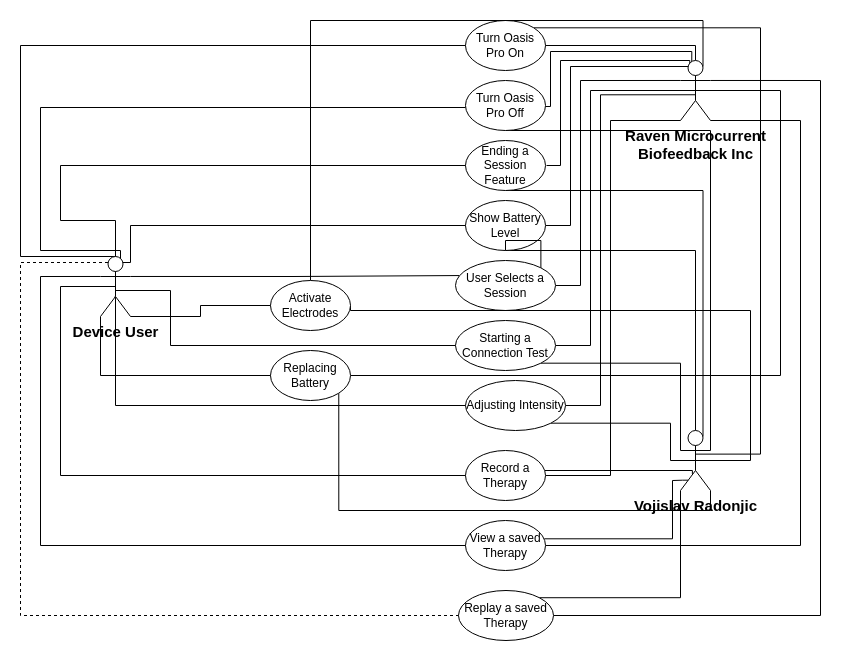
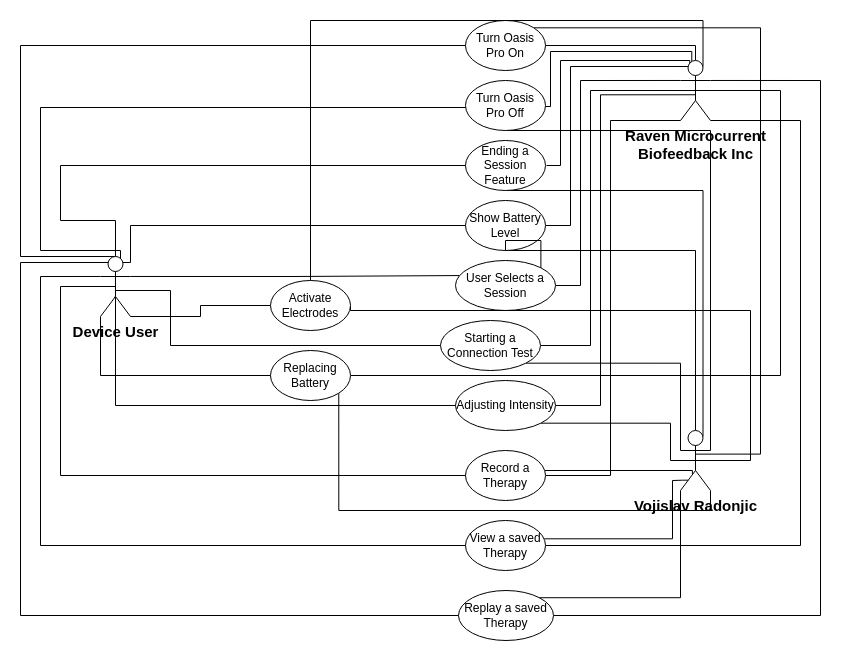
  <mxCell id="0" />
  <mxCell id="1" parent="0" />
  <mxCell id="2" style="edgeStyle=orthogonalEdgeStyle;rounded=0;orthogonalLoop=1;jettySize=auto;html=1;exitX=1;exitY=0;exitDx=0;exitDy=0;strokeColor=default;fontSize=15;endArrow=none;endFill=0;entryX=0.5;entryY=0.394;entryDx=0;entryDy=0;entryPerimeter=0;" edge="1" parent="1" source="3" target="50"><mxGeometry relative="1" as="geometry"><mxPoint x="760" y="445" as="targetPoint" /><Array as="points"><mxPoint x="760" y="27" /><mxPoint x="760" y="454" /></Array></mxGeometry></mxCell>
  <mxCell id="3" value="Turn Oasis Pro On" style="ellipse;whiteSpace=wrap;html=1;" vertex="1" parent="1"><mxGeometry x="465" y="20" width="80" height="50" as="geometry" /></mxCell>
  <mxCell id="4" style="edgeStyle=orthogonalEdgeStyle;rounded=0;orthogonalLoop=1;jettySize=auto;html=1;entryX=0.375;entryY=0.005;entryDx=0;entryDy=0;entryPerimeter=0;strokeColor=default;fontSize=15;endArrow=none;endFill=0;" edge="1" parent="1"><mxGeometry relative="1" as="geometry"><mxPoint x="545" y="106.006" as="sourcePoint" /><mxPoint x="691.25" y="61.3" as="targetPoint" /><Array as="points"><mxPoint x="550" y="106" /><mxPoint x="550" y="51" /><mxPoint x="691" y="51" /></Array></mxGeometry></mxCell>
  <mxCell id="5" style="edgeStyle=orthogonalEdgeStyle;rounded=0;orthogonalLoop=1;jettySize=auto;html=1;exitX=0.5;exitY=1;exitDx=0;exitDy=0;strokeColor=default;fontSize=15;endArrow=none;endFill=0;entryX=1;entryY=0.333;entryDx=0;entryDy=0;entryPerimeter=0;" edge="1" parent="1" source="6" target="50"><mxGeometry relative="1" as="geometry"><mxPoint x="750" y="315" as="targetPoint" /><Array as="points"><mxPoint x="710" y="130" /></Array></mxGeometry></mxCell>
  <mxCell id="6" value="Turn Oasis Pro Off" style="ellipse;whiteSpace=wrap;html=1;" vertex="1" parent="1"><mxGeometry x="465" y="80" width="80" height="50" as="geometry" /></mxCell>
  <mxCell id="7" style="edgeStyle=orthogonalEdgeStyle;rounded=0;orthogonalLoop=1;jettySize=auto;html=1;entryX=0.275;entryY=0.046;entryDx=0;entryDy=0;entryPerimeter=0;strokeColor=default;fontSize=15;endArrow=none;endFill=0;" edge="1" parent="1"><mxGeometry relative="1" as="geometry"><mxPoint x="546" y="165.006" as="sourcePoint" /><mxPoint x="689.25" y="62.76" as="targetPoint" /><Array as="points"><mxPoint x="560" y="165" /><mxPoint x="560" y="60" /><mxPoint x="689" y="60" /></Array></mxGeometry></mxCell>
  <mxCell id="8" style="edgeStyle=orthogonalEdgeStyle;rounded=0;orthogonalLoop=1;jettySize=auto;html=1;exitX=0.5;exitY=1;exitDx=0;exitDy=0;strokeColor=default;fontSize=15;endArrow=none;endFill=0;entryX=0.75;entryY=0.1;entryDx=0;entryDy=0;entryPerimeter=0;" edge="1" parent="1" source="9" target="50"><mxGeometry relative="1" as="geometry"><mxPoint x="730" y="425" as="targetPoint" /><Array as="points"><mxPoint x="702" y="190" /></Array></mxGeometry></mxCell>
  <mxCell id="9" value="Ending a Session Feature" style="ellipse;whiteSpace=wrap;html=1;" vertex="1" parent="1"><mxGeometry x="465" y="140" width="80" height="50" as="geometry" /></mxCell>
  <mxCell id="10" style="edgeStyle=orthogonalEdgeStyle;rounded=0;orthogonalLoop=1;jettySize=auto;html=1;entryX=0.25;entryY=0.1;entryDx=0;entryDy=0;entryPerimeter=0;strokeColor=default;fontSize=15;endArrow=none;endFill=0;" edge="1" parent="1" source="12" target="52"><mxGeometry relative="1" as="geometry"><Array as="points"><mxPoint x="570" y="225" /><mxPoint x="570" y="66" /></Array></mxGeometry></mxCell>
  <mxCell id="11" style="edgeStyle=orthogonalEdgeStyle;rounded=0;orthogonalLoop=1;jettySize=auto;html=1;exitX=0.5;exitY=1;exitDx=0;exitDy=0;entryX=0.5;entryY=0;entryDx=0;entryDy=0;entryPerimeter=0;strokeColor=default;fontSize=15;endArrow=none;endFill=0;" edge="1" parent="1" source="12" target="50"><mxGeometry relative="1" as="geometry"><Array as="points"><mxPoint x="695" y="250" /></Array></mxGeometry></mxCell>
  <mxCell id="12" value="Show Battery Level" style="ellipse;whiteSpace=wrap;html=1;" vertex="1" parent="1"><mxGeometry x="465" y="200" width="80" height="50" as="geometry" /></mxCell>
  <mxCell id="13" style="edgeStyle=orthogonalEdgeStyle;rounded=0;orthogonalLoop=1;jettySize=auto;html=1;entryX=0;entryY=0.333;entryDx=0;entryDy=0;entryPerimeter=0;strokeColor=default;fontSize=15;endArrow=none;endFill=0;" edge="1" parent="1" source="15" target="52"><mxGeometry relative="1" as="geometry"><Array as="points"><mxPoint x="580" y="285" /><mxPoint x="580" y="80" /></Array></mxGeometry></mxCell>
  <mxCell id="14" style="edgeStyle=orthogonalEdgeStyle;rounded=0;orthogonalLoop=1;jettySize=auto;html=1;exitX=1;exitY=1;exitDx=0;exitDy=0;strokeColor=default;fontSize=15;endArrow=none;endFill=0;" edge="1" parent="1" source="15" target="12"><mxGeometry relative="1" as="geometry" /></mxCell>
  <mxCell id="15" value="User Selects a Session" style="ellipse;whiteSpace=wrap;html=1;" vertex="1" parent="1"><mxGeometry x="455" y="260" width="100" height="50" as="geometry" /></mxCell>
  <mxCell id="16" style="edgeStyle=orthogonalEdgeStyle;rounded=0;orthogonalLoop=1;jettySize=auto;html=1;exitX=1;exitY=0.5;exitDx=0;exitDy=0;entryX=0.5;entryY=0.5;entryDx=0;entryDy=0;entryPerimeter=0;strokeColor=default;fontSize=15;endArrow=none;endFill=0;" edge="1" parent="1" source="18" target="52"><mxGeometry relative="1" as="geometry"><Array as="points"><mxPoint x="590" y="345" /><mxPoint x="590" y="90" /></Array></mxGeometry></mxCell>
  <mxCell id="17" style="edgeStyle=orthogonalEdgeStyle;rounded=0;orthogonalLoop=1;jettySize=auto;html=1;exitX=1;exitY=1;exitDx=0;exitDy=0;entryX=0;entryY=0.333;entryDx=0;entryDy=0;entryPerimeter=0;strokeColor=default;fontSize=15;endArrow=none;endFill=0;" edge="1" parent="1" source="18" target="50"><mxGeometry relative="1" as="geometry"><Array as="points"><mxPoint x="680" y="363" /></Array></mxGeometry></mxCell>
- <mxCell id="18" value="Starting a Connection Test" style="ellipse;whiteSpace=wrap;html=1;" vertex="1" parent="1"><mxGeometry x="455" y="320" width="100" height="50" as="geometry" /></mxCell>
+ <mxCell id="18" value="Starting a Connection Test" style="ellipse;whiteSpace=wrap;html=1;" vertex="1" parent="1"><mxGeometry x="440" y="320" width="100" height="50" as="geometry" /></mxCell>
  <mxCell id="19" style="edgeStyle=orthogonalEdgeStyle;rounded=0;orthogonalLoop=1;jettySize=auto;html=1;exitX=1;exitY=0.5;exitDx=0;exitDy=0;entryX=0.499;entryY=0.571;entryDx=0;entryDy=0;entryPerimeter=0;strokeColor=default;fontSize=15;endArrow=none;endFill=0;" edge="1" parent="1" source="21" target="52"><mxGeometry relative="1" as="geometry"><Array as="points"><mxPoint x="600" y="405" /><mxPoint x="600" y="94" /></Array></mxGeometry></mxCell>
  <mxCell id="20" style="edgeStyle=orthogonalEdgeStyle;rounded=0;orthogonalLoop=1;jettySize=auto;html=1;exitX=1;exitY=1;exitDx=0;exitDy=0;entryX=0.5;entryY=0.5;entryDx=0;entryDy=0;entryPerimeter=0;strokeColor=default;fontSize=15;endArrow=none;endFill=0;" edge="1" parent="1" source="21" target="50"><mxGeometry relative="1" as="geometry"><Array as="points"><mxPoint x="670" y="423" /><mxPoint x="670" y="460" /></Array></mxGeometry></mxCell>
- <mxCell id="21" value="Adjusting Intensity" style="ellipse;whiteSpace=wrap;html=1;" vertex="1" parent="1"><mxGeometry x="465" y="380" width="100" height="50" as="geometry" /></mxCell>
+ <mxCell id="21" value="Adjusting Intensity" style="ellipse;whiteSpace=wrap;html=1;" vertex="1" parent="1"><mxGeometry x="455" y="380" width="100" height="50" as="geometry" /></mxCell>
  <mxCell id="22" style="edgeStyle=orthogonalEdgeStyle;rounded=0;orthogonalLoop=1;jettySize=auto;html=1;entryX=0.5;entryY=0.5;entryDx=0;entryDy=0;entryPerimeter=0;strokeColor=default;fontSize=15;endArrow=none;endFill=0;" edge="1" parent="1" source="24" target="52"><mxGeometry relative="1" as="geometry"><Array as="points"><mxPoint x="780" y="375" /><mxPoint x="780" y="90" /></Array></mxGeometry></mxCell>
  <mxCell id="23" style="edgeStyle=orthogonalEdgeStyle;rounded=0;orthogonalLoop=1;jettySize=auto;html=1;exitX=1;exitY=1;exitDx=0;exitDy=0;entryX=1;entryY=1;entryDx=0;entryDy=0;entryPerimeter=0;strokeColor=default;fontSize=15;endArrow=none;endFill=0;" edge="1" parent="1" source="24" target="50"><mxGeometry relative="1" as="geometry"><Array as="points"><mxPoint x="339" y="510" /><mxPoint x="710" y="510" /></Array></mxGeometry></mxCell>
  <mxCell id="24" value="Replacing Battery" style="ellipse;whiteSpace=wrap;html=1;" vertex="1" parent="1"><mxGeometry x="270" y="350" width="80" height="50" as="geometry" /></mxCell>
  <mxCell id="25" style="edgeStyle=orthogonalEdgeStyle;rounded=0;orthogonalLoop=1;jettySize=auto;html=1;entryX=0.75;entryY=0.1;entryDx=0;entryDy=0;entryPerimeter=0;strokeColor=default;fontSize=15;endArrow=none;endFill=0;" edge="1" parent="1" source="27" target="52"><mxGeometry relative="1" as="geometry"><Array as="points"><mxPoint x="310" y="20" /><mxPoint x="703" y="20" /></Array></mxGeometry></mxCell>
  <mxCell id="26" style="edgeStyle=orthogonalEdgeStyle;rounded=0;orthogonalLoop=1;jettySize=auto;html=1;exitX=1;exitY=0.5;exitDx=0;exitDy=0;entryX=0.5;entryY=0.5;entryDx=0;entryDy=0;entryPerimeter=0;strokeColor=default;fontSize=15;endArrow=none;endFill=0;" edge="1" parent="1" source="27" target="50"><mxGeometry relative="1" as="geometry"><Array as="points"><mxPoint x="350" y="310" /><mxPoint x="750" y="310" /><mxPoint x="750" y="460" /></Array></mxGeometry></mxCell>
  <mxCell id="27" value="Activate Electrodes" style="ellipse;whiteSpace=wrap;html=1;" vertex="1" parent="1"><mxGeometry x="270" y="280" width="80" height="50" as="geometry" /></mxCell>
  <mxCell id="28" style="edgeStyle=orthogonalEdgeStyle;rounded=0;orthogonalLoop=1;jettySize=auto;html=1;entryX=0;entryY=1;entryDx=0;entryDy=0;entryPerimeter=0;strokeColor=default;fontSize=15;endArrow=none;endFill=0;" edge="1" parent="1" source="30" target="52"><mxGeometry relative="1" as="geometry"><Array as="points"><mxPoint x="610" y="475" /><mxPoint x="610" y="120" /></Array></mxGeometry></mxCell>
  <mxCell id="29" style="edgeStyle=orthogonalEdgeStyle;rounded=0;orthogonalLoop=1;jettySize=auto;html=1;entryX=0.396;entryY=0.724;entryDx=0;entryDy=0;entryPerimeter=0;strokeColor=default;fontSize=15;endArrow=none;endFill=0;" edge="1" parent="1" source="30" target="50"><mxGeometry relative="1" as="geometry"><Array as="points"><mxPoint x="692" y="470" /></Array></mxGeometry></mxCell>
  <mxCell id="30" value="Record a Therapy" style="ellipse;whiteSpace=wrap;html=1;" vertex="1" parent="1"><mxGeometry x="465" y="450" width="80" height="50" as="geometry" /></mxCell>
  <mxCell id="31" style="edgeStyle=orthogonalEdgeStyle;rounded=0;orthogonalLoop=1;jettySize=auto;html=1;exitX=1;exitY=0.5;exitDx=0;exitDy=0;entryX=1;entryY=1;entryDx=0;entryDy=0;entryPerimeter=0;strokeColor=default;fontSize=15;endArrow=none;endFill=0;" edge="1" parent="1" source="32" target="52"><mxGeometry relative="1" as="geometry"><Array as="points"><mxPoint x="800" y="545" /><mxPoint x="800" y="120" /></Array></mxGeometry></mxCell>
  <mxCell id="32" value="View a saved Therapy" style="ellipse;whiteSpace=wrap;html=1;" vertex="1" parent="1"><mxGeometry x="465" y="520" width="80" height="50" as="geometry" /></mxCell>
  <mxCell id="33" style="edgeStyle=orthogonalEdgeStyle;rounded=0;orthogonalLoop=1;jettySize=auto;html=1;entryX=1;entryY=0.333;entryDx=0;entryDy=0;entryPerimeter=0;strokeColor=default;fontSize=15;endArrow=none;endFill=0;" edge="1" parent="1" source="34" target="52"><mxGeometry relative="1" as="geometry"><Array as="points"><mxPoint x="820" y="615" /><mxPoint x="820" y="80" /></Array></mxGeometry></mxCell>
  <mxCell id="34" value="Replay a saved Therapy" style="ellipse;whiteSpace=wrap;html=1;" vertex="1" parent="1"><mxGeometry x="458" y="590" width="95" height="50" as="geometry" /></mxCell>
  <mxCell id="35" style="edgeStyle=orthogonalEdgeStyle;rounded=0;orthogonalLoop=1;jettySize=auto;html=1;entryX=0;entryY=0.5;entryDx=0;entryDy=0;endArrow=none;endFill=0;exitX=1;exitY=1;exitDx=0;exitDy=0;exitPerimeter=0;" edge="1" parent="1" source="47" target="27"><mxGeometry relative="1" as="geometry"><mxPoint x="190" y="320" as="sourcePoint" /><Array as="points"><mxPoint x="200" y="316" /><mxPoint x="200" y="305" /></Array></mxGeometry></mxCell>
  <mxCell id="36" style="edgeStyle=orthogonalEdgeStyle;rounded=0;orthogonalLoop=1;jettySize=auto;html=1;entryX=0;entryY=0.5;entryDx=0;entryDy=0;strokeColor=default;endArrow=none;endFill=0;exitX=0.5;exitY=0;exitDx=0;exitDy=0;exitPerimeter=0;" edge="1" parent="1" source="47" target="3"><mxGeometry relative="1" as="geometry"><mxPoint x="110" y="240" as="sourcePoint" /><Array as="points"><mxPoint x="20" y="256" /><mxPoint x="20" y="45" /></Array></mxGeometry></mxCell>
  <mxCell id="37" style="edgeStyle=orthogonalEdgeStyle;rounded=0;orthogonalLoop=1;jettySize=auto;html=1;entryX=0;entryY=0.5;entryDx=0;entryDy=0;endArrow=none;endFill=0;" edge="1" parent="1"><mxGeometry relative="1" as="geometry"><mxPoint x="120" y="258" as="sourcePoint" /><mxPoint x="465" y="107" as="targetPoint" /><Array as="points"><mxPoint x="120" y="250" /><mxPoint x="40" y="250" /><mxPoint x="40" y="107" /></Array></mxGeometry></mxCell>
  <mxCell id="38" style="edgeStyle=orthogonalEdgeStyle;rounded=0;orthogonalLoop=1;jettySize=auto;html=1;entryX=0;entryY=0.5;entryDx=0;entryDy=0;endArrow=none;endFill=0;exitX=0.5;exitY=0.5;exitDx=0;exitDy=0;exitPerimeter=0;" edge="1" parent="1" source="47" target="9"><mxGeometry relative="1" as="geometry"><Array as="points"><mxPoint x="115" y="220" /><mxPoint x="60" y="220" /><mxPoint x="60" y="165" /></Array></mxGeometry></mxCell>
  <mxCell id="39" style="edgeStyle=orthogonalEdgeStyle;rounded=0;orthogonalLoop=1;jettySize=auto;html=1;entryX=0;entryY=0.5;entryDx=0;entryDy=0;endArrow=none;endFill=0;exitX=0.75;exitY=0.1;exitDx=0;exitDy=0;exitPerimeter=0;" edge="1" parent="1" source="47" target="12"><mxGeometry relative="1" as="geometry"><Array as="points"><mxPoint x="130" y="262" /><mxPoint x="130" y="225" /></Array></mxGeometry></mxCell>
  <mxCell id="40" style="edgeStyle=orthogonalEdgeStyle;rounded=0;orthogonalLoop=1;jettySize=auto;html=1;exitX=1;exitY=0.333;exitDx=0;exitDy=0;exitPerimeter=0;entryX=0.038;entryY=0.301;entryDx=0;entryDy=0;entryPerimeter=0;endArrow=none;endFill=0;" edge="1" parent="1" source="47" target="15"><mxGeometry relative="1" as="geometry" /></mxCell>
  <mxCell id="41" style="edgeStyle=orthogonalEdgeStyle;rounded=0;orthogonalLoop=1;jettySize=auto;html=1;entryX=0;entryY=0.5;entryDx=0;entryDy=0;fontSize=15;endArrow=none;endFill=0;exitX=0.459;exitY=0.677;exitDx=0;exitDy=0;exitPerimeter=0;" edge="1" parent="1" source="47" target="21"><mxGeometry relative="1" as="geometry"><Array as="points"><mxPoint x="115" y="297" /><mxPoint x="115" y="405" /></Array></mxGeometry></mxCell>
  <mxCell id="42" style="edgeStyle=orthogonalEdgeStyle;rounded=0;orthogonalLoop=1;jettySize=auto;html=1;exitX=0;exitY=1;exitDx=0;exitDy=0;exitPerimeter=0;entryX=0;entryY=0.5;entryDx=0;entryDy=0;fontSize=15;endArrow=none;endFill=0;" edge="1" parent="1" source="47" target="24"><mxGeometry relative="1" as="geometry"><Array as="points"><mxPoint x="100" y="375" /></Array></mxGeometry></mxCell>
  <mxCell id="43" style="edgeStyle=orthogonalEdgeStyle;rounded=0;orthogonalLoop=1;jettySize=auto;html=1;exitX=0.5;exitY=0.5;exitDx=0;exitDy=0;exitPerimeter=0;entryX=0;entryY=0.5;entryDx=0;entryDy=0;fontSize=15;endArrow=none;endFill=0;" edge="1" parent="1" source="47" target="30"><mxGeometry relative="1" as="geometry"><Array as="points"><mxPoint x="60" y="286" /><mxPoint x="60" y="475" /></Array></mxGeometry></mxCell>
  <mxCell id="44" style="edgeStyle=orthogonalEdgeStyle;rounded=0;orthogonalLoop=1;jettySize=auto;html=1;exitX=0;exitY=0.333;exitDx=0;exitDy=0;exitPerimeter=0;entryX=0;entryY=0.5;entryDx=0;entryDy=0;fontSize=15;endArrow=none;endFill=0;" edge="1" parent="1" source="47" target="32"><mxGeometry relative="1" as="geometry"><Array as="points"><mxPoint x="40" y="276" /><mxPoint x="40" y="545" /></Array></mxGeometry></mxCell>
- <mxCell id="45" style="edgeStyle=orthogonalEdgeStyle;rounded=0;orthogonalLoop=1;jettySize=auto;html=1;exitX=0.25;exitY=0.1;exitDx=0;exitDy=0;exitPerimeter=0;entryX=0;entryY=0.5;entryDx=0;entryDy=0;fontSize=15;endArrow=none;endFill=0;dashed=1;" edge="1" parent="1" source="47" target="34"><mxGeometry relative="1" as="geometry"><Array as="points"><mxPoint x="20" y="262" /><mxPoint x="20" y="615" /></Array></mxGeometry></mxCell>
+ <mxCell id="45" style="edgeStyle=orthogonalEdgeStyle;rounded=0;orthogonalLoop=1;jettySize=auto;html=1;exitX=0.25;exitY=0.1;exitDx=0;exitDy=0;exitPerimeter=0;entryX=0;entryY=0.5;entryDx=0;entryDy=0;fontSize=15;endArrow=none;endFill=0;" edge="1" parent="1" source="47" target="34"><mxGeometry relative="1" as="geometry"><Array as="points"><mxPoint x="20" y="262" /><mxPoint x="20" y="615" /></Array></mxGeometry></mxCell>
  <mxCell id="46" style="edgeStyle=orthogonalEdgeStyle;rounded=0;orthogonalLoop=1;jettySize=auto;html=1;exitX=0.5;exitY=0.5;exitDx=0;exitDy=0;exitPerimeter=0;entryX=0;entryY=0.5;entryDx=0;entryDy=0;strokeColor=default;fontSize=15;endArrow=none;endFill=0;" edge="1" parent="1" source="47" target="18"><mxGeometry relative="1" as="geometry"><Array as="points"><mxPoint x="115" y="290" /><mxPoint x="170" y="290" /><mxPoint x="170" y="345" /></Array></mxGeometry></mxCell>
  <mxCell id="47" value="&lt;font style=&quot;font-size: 15px;&quot;&gt;&lt;b&gt;Device User&lt;/b&gt;&lt;/font&gt;" style="shape=umlActor;verticalLabelPosition=bottom;verticalAlign=top;html=1;outlineConnect=0;" vertex="1" parent="1"><mxGeometry x="100" y="256" width="30" height="60" as="geometry" /></mxCell>
  <mxCell id="48" style="edgeStyle=orthogonalEdgeStyle;rounded=0;orthogonalLoop=1;jettySize=auto;html=1;exitX=0;exitY=1;exitDx=0;exitDy=0;exitPerimeter=0;strokeColor=default;fontSize=15;endArrow=none;endFill=0;entryX=1;entryY=0;entryDx=0;entryDy=0;" edge="1" parent="1" source="50" target="34"><mxGeometry relative="1" as="geometry"><mxPoint x="695.053" y="300" as="targetPoint" /><Array as="points"><mxPoint x="680" y="597" /></Array></mxGeometry></mxCell>
  <mxCell id="49" style="edgeStyle=orthogonalEdgeStyle;rounded=0;orthogonalLoop=1;jettySize=auto;html=1;exitX=0.225;exitY=0.828;exitDx=0;exitDy=0;exitPerimeter=0;entryX=0.985;entryY=0.366;entryDx=0;entryDy=0;entryPerimeter=0;strokeColor=default;fontSize=15;endArrow=none;endFill=0;" edge="1" parent="1" target="32"><mxGeometry relative="1" as="geometry"><mxPoint x="687.75" y="479.68" as="sourcePoint" /><mxPoint x="545" y="538.25" as="targetPoint" /><Array as="points"><mxPoint x="682" y="480" /><mxPoint x="672" y="480" /><mxPoint x="672" y="538" /></Array></mxGeometry></mxCell>
  <mxCell id="50" value="&lt;b&gt;Vojislav Radonjic&lt;/b&gt;" style="shape=umlActor;verticalLabelPosition=bottom;verticalAlign=top;html=1;outlineConnect=0;fontSize=15;" vertex="1" parent="1"><mxGeometry x="680" y="430" width="30" height="60" as="geometry" /></mxCell>
  <mxCell id="51" style="edgeStyle=orthogonalEdgeStyle;rounded=0;orthogonalLoop=1;jettySize=auto;html=1;entryX=1;entryY=0.5;entryDx=0;entryDy=0;strokeColor=default;fontSize=15;endArrow=none;endFill=0;exitX=0.5;exitY=0;exitDx=0;exitDy=0;exitPerimeter=0;" edge="1" parent="1" source="52" target="3"><mxGeometry relative="1" as="geometry"><Array as="points"><mxPoint x="695" y="45" /></Array></mxGeometry></mxCell>
  <mxCell id="52" value="&lt;b&gt;Raven Microcurrent &lt;br&gt;Biofeedback Inc&lt;/b&gt;" style="shape=umlActor;verticalLabelPosition=bottom;verticalAlign=top;html=1;outlineConnect=0;fontSize=15;" vertex="1" parent="1"><mxGeometry x="680" y="60" width="30" height="60" as="geometry" /></mxCell>
